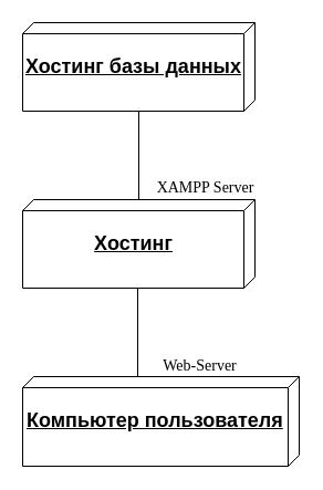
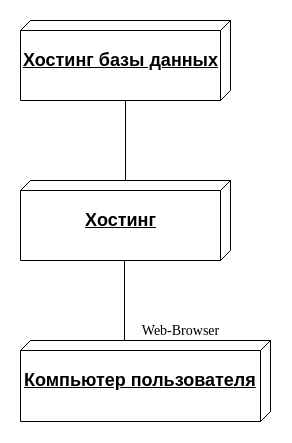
  <mxCell id="0" />
  <mxCell id="1" parent="0" />
  <mxCell id="2" value="&lt;h2&gt;Хостинг базы данных&lt;/h2&gt;" style="verticalAlign=top;align=center;spacingTop=8;spacingLeft=2;spacingRight=12;shape=cube;size=10;direction=south;fontStyle=4;html=1;" vertex="1" parent="1"><mxGeometry x="20" y="20" width="210" height="80" as="geometry" /></mxCell>
  <mxCell id="3" value="&lt;h2&gt;Хостинг&lt;/h2&gt;" style="verticalAlign=top;align=center;spacingTop=8;spacingLeft=2;spacingRight=12;shape=cube;size=10;direction=south;fontStyle=4;html=1;" vertex="1" parent="1"><mxGeometry x="20" y="180" width="210" height="80" as="geometry" /></mxCell>
  <mxCell id="4" value="&lt;h2&gt;Компьютер пользователя&lt;/h2&gt;" style="verticalAlign=top;align=left;spacingTop=8;spacingLeft=2;spacingRight=12;shape=cube;size=10;direction=south;fontStyle=4;html=1;" vertex="1" parent="1"><mxGeometry x="20" y="340" width="250" height="81" as="geometry" /></mxCell>
- <mxCell id="5" value="&lt;font style=&quot;font-size: 14px&quot;&gt;XAMPP Server&lt;/font&gt;" style="text;html=1;align=center;verticalAlign=middle;resizable=0;points=[];autosize=1;strokeColor=none;fillColor=none;fontFamily=Times New Roman;" vertex="1" parent="1"><mxGeometry x="135" y="160" width="100" height="20" as="geometry" /></mxCell>
- <mxCell id="6" value="&lt;font style=&quot;font-size: 14px&quot;&gt;Web-Server&lt;/font&gt;" style="text;html=1;align=center;verticalAlign=middle;resizable=0;points=[];autosize=1;strokeColor=none;fillColor=none;fontFamily=Times New Roman;" vertex="1" parent="1"><mxGeometry x="135" y="321" width="90" height="20" as="geometry" /></mxCell>
+ <mxCell id="6" value="&lt;font style=&quot;font-size: 14px&quot;&gt;Web-Browser&lt;/font&gt;" style="text;html=1;align=center;verticalAlign=middle;resizable=0;points=[];autosize=1;strokeColor=none;fillColor=none;fontFamily=Times New Roman;" vertex="1" parent="1"><mxGeometry x="135" y="321" width="90" height="20" as="geometry" /></mxCell>
  <mxCell id="7" value="" style="line;strokeWidth=1;fillColor=none;align=left;verticalAlign=middle;spacingTop=-1;spacingLeft=3;spacingRight=3;rotatable=0;labelPosition=right;points=[];portConstraint=eastwest;fontFamily=Times New Roman;direction=south;" vertex="1" parent="1"><mxGeometry x="120" y="100" width="10" height="80" as="geometry" /></mxCell>
  <mxCell id="8" value="" style="line;strokeWidth=1;fillColor=none;align=left;verticalAlign=middle;spacingTop=-1;spacingLeft=3;spacingRight=3;rotatable=0;labelPosition=right;points=[];portConstraint=eastwest;fontFamily=Times New Roman;direction=south;" vertex="1" parent="1"><mxGeometry x="120" y="260" width="8" height="80" as="geometry" /></mxCell>
